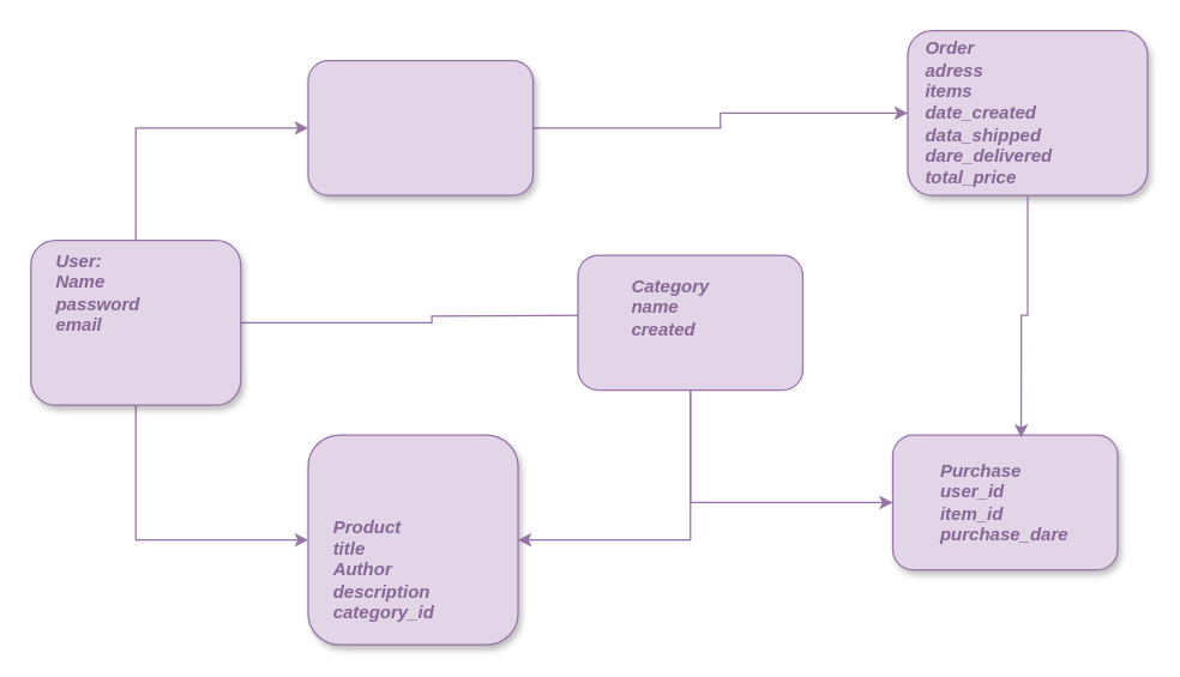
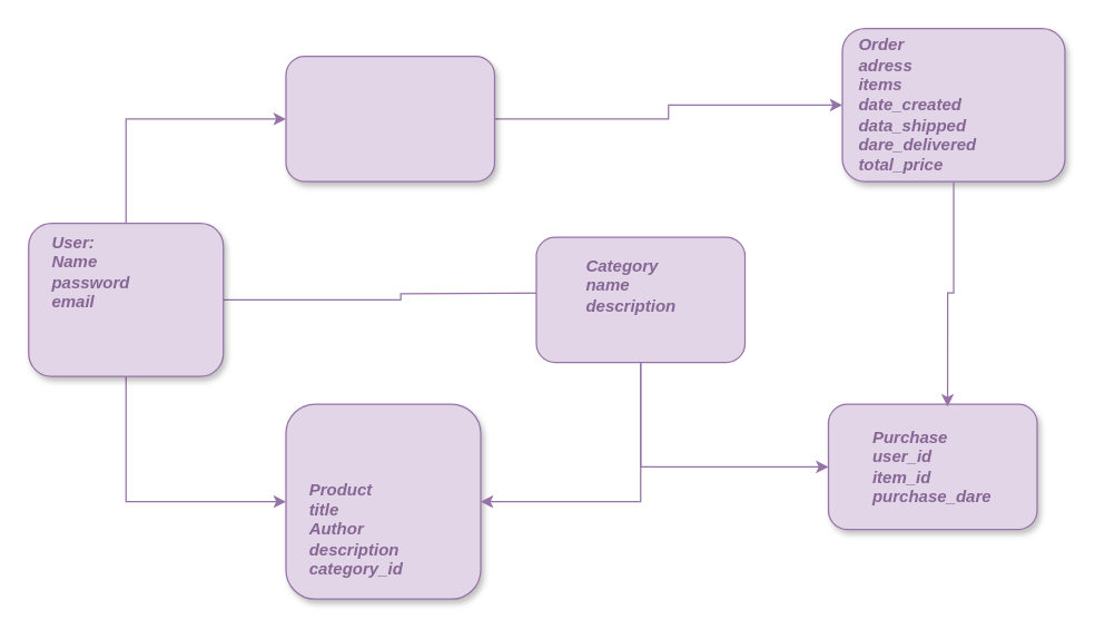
  <mxCell id="0" />
  <mxCell id="1" parent="0" />
  <mxCell id="2" style="edgeStyle=orthogonalEdgeStyle;rounded=0;orthogonalLoop=1;jettySize=auto;html=1;exitX=0.5;exitY=1;exitDx=0;exitDy=0;entryX=0;entryY=0.5;entryDx=0;entryDy=0;fillColor=#e1d5e7;strokeColor=#9673a6;" edge="1" parent="1" source="5" target="8"><mxGeometry relative="1" as="geometry" /></mxCell>
  <mxCell id="3" style="edgeStyle=orthogonalEdgeStyle;rounded=0;orthogonalLoop=1;jettySize=auto;html=1;exitX=0.5;exitY=0;exitDx=0;exitDy=0;entryX=0;entryY=0.5;entryDx=0;entryDy=0;fillColor=#e1d5e7;strokeColor=#9673a6;" edge="1" parent="1" source="5" target="7"><mxGeometry relative="1" as="geometry" /></mxCell>
  <mxCell id="4" style="edgeStyle=orthogonalEdgeStyle;rounded=0;orthogonalLoop=1;jettySize=auto;html=1;exitX=1;exitY=0.5;exitDx=0;exitDy=0;fillColor=#e1d5e7;strokeColor=#9673a6;" edge="1" parent="1" source="5"><mxGeometry relative="1" as="geometry"><mxPoint x="415" y="210" as="targetPoint" /></mxGeometry></mxCell>
  <mxCell id="5" value="" style="rounded=1;whiteSpace=wrap;html=1;fillColor=#e1d5e7;strokeColor=#9673a6;shadow=1;" vertex="1" parent="1"><mxGeometry x="20" y="160" width="140" height="110" as="geometry" /></mxCell>
  <mxCell id="6" style="edgeStyle=orthogonalEdgeStyle;rounded=0;orthogonalLoop=1;jettySize=auto;html=1;exitX=1;exitY=0.5;exitDx=0;exitDy=0;entryX=0;entryY=0.5;entryDx=0;entryDy=0;fillColor=#e1d5e7;strokeColor=#9673a6;" edge="1" parent="1" source="7" target="9"><mxGeometry relative="1" as="geometry" /></mxCell>
  <mxCell id="7" value="" style="rounded=1;whiteSpace=wrap;html=1;fillColor=#e1d5e7;strokeColor=#9673a6;shadow=1;" vertex="1" parent="1"><mxGeometry x="205" y="40" width="150" height="90" as="geometry" /></mxCell>
  <mxCell id="8" value="" style="rounded=1;whiteSpace=wrap;html=1;fillColor=#e1d5e7;strokeColor=#9673a6;shadow=1;" vertex="1" parent="1"><mxGeometry x="205" y="290" width="140" height="140" as="geometry" /></mxCell>
  <mxCell id="9" value="" style="rounded=1;whiteSpace=wrap;html=1;fillColor=#e1d5e7;strokeColor=#9673a6;shadow=1;" vertex="1" parent="1"><mxGeometry x="605" y="20" width="160" height="110" as="geometry" /></mxCell>
  <mxCell id="10" style="edgeStyle=orthogonalEdgeStyle;rounded=0;orthogonalLoop=1;jettySize=auto;html=1;exitX=0.5;exitY=1;exitDx=0;exitDy=0;entryX=1;entryY=0.5;entryDx=0;entryDy=0;fillColor=#e1d5e7;strokeColor=#9673a6;" edge="1" parent="1" source="12" target="8"><mxGeometry relative="1" as="geometry" /></mxCell>
  <mxCell id="11" style="edgeStyle=orthogonalEdgeStyle;rounded=0;orthogonalLoop=1;jettySize=auto;html=1;exitX=0.5;exitY=1;exitDx=0;exitDy=0;entryX=0;entryY=0.5;entryDx=0;entryDy=0;fillColor=#e1d5e7;strokeColor=#9673a6;" edge="1" parent="1" source="12" target="13"><mxGeometry relative="1" as="geometry" /></mxCell>
  <mxCell id="12" value="" style="rounded=1;whiteSpace=wrap;html=1;fillColor=#e1d5e7;strokeColor=#9673a6;glass=0;" vertex="1" parent="1"><mxGeometry x="385" y="170" width="150" height="90" as="geometry" /></mxCell>
  <mxCell id="13" value="" style="rounded=1;whiteSpace=wrap;html=1;fillColor=#e1d5e7;strokeColor=#9673a6;shadow=1;" vertex="1" parent="1"><mxGeometry x="595" y="290" width="150" height="90" as="geometry" /></mxCell>
  <mxCell id="14" style="edgeStyle=orthogonalEdgeStyle;rounded=0;orthogonalLoop=1;jettySize=auto;html=1;exitX=0.5;exitY=1;exitDx=0;exitDy=0;entryX=0.571;entryY=0.02;entryDx=0;entryDy=0;entryPerimeter=0;fillColor=#e1d5e7;strokeColor=#9673a6;" edge="1" parent="1" source="9" target="13"><mxGeometry relative="1" as="geometry" /></mxCell>
  <mxCell id="15" value="User:&lt;br&gt;Name&amp;nbsp;&lt;br&gt;password&amp;nbsp;&lt;br&gt;email" style="text;html=1;align=left;verticalAlign=middle;whiteSpace=wrap;rounded=0;shadow=0;fontColor=#866694;fontStyle=3" vertex="1" parent="1"><mxGeometry x="35" y="180" width="110" height="30" as="geometry" /></mxCell>
  <mxCell id="16" value="Product &lt;br&gt;title&lt;br&gt;Author&amp;nbsp;&lt;br&gt;description&lt;br&gt;category_id" style="text;html=1;strokeColor=none;fillColor=none;align=left;verticalAlign=middle;whiteSpace=wrap;rounded=0;fontStyle=3;fontColor=#866694;fontFamily=Helvetica;" vertex="1" parent="1"><mxGeometry x="220" y="335" width="120" height="90" as="geometry" /></mxCell>
- <mxCell id="17" value="Category&lt;br&gt;name&lt;br&gt;created" style="text;html=1;strokeColor=none;fillColor=none;align=left;verticalAlign=middle;whiteSpace=wrap;rounded=0;fontColor=#866694;fontStyle=3" vertex="1" parent="1"><mxGeometry x="419" y="190" width="60" height="30" as="geometry" /></mxCell>
+ <mxCell id="17" value="Category&lt;br&gt;name&lt;br&gt;description" style="text;html=1;strokeColor=none;fillColor=none;align=left;verticalAlign=middle;whiteSpace=wrap;rounded=0;fontColor=#866694;fontStyle=3" vertex="1" parent="1"><mxGeometry x="419" y="190" width="60" height="30" as="geometry" /></mxCell>
  <mxCell id="18" value="Order&lt;br&gt;adress&lt;br&gt;items&lt;br&gt;date_created&lt;br&gt;data_shipped&lt;br&gt;dare_delivered&lt;br&gt;total_price&lt;br&gt;" style="text;html=1;strokeColor=none;fillColor=none;align=left;verticalAlign=middle;whiteSpace=wrap;rounded=0;fontColor=#866694;fontStyle=3" vertex="1" parent="1"><mxGeometry x="615" y="60" width="60" height="30" as="geometry" /></mxCell>
  <mxCell id="19" style="edgeStyle=orthogonalEdgeStyle;rounded=0;orthogonalLoop=1;jettySize=auto;html=1;exitX=0.5;exitY=1;exitDx=0;exitDy=0;" edge="1" parent="1" source="18" target="18"><mxGeometry relative="1" as="geometry" /></mxCell>
  <mxCell id="20" value="Purchase&amp;nbsp;&lt;br&gt;user_id&lt;br&gt;item_id&lt;br&gt;purchase_dare" style="text;html=1;strokeColor=none;fillColor=none;align=left;verticalAlign=middle;whiteSpace=wrap;rounded=0;fontColor=#866694;fontStyle=3" vertex="1" parent="1"><mxGeometry x="625" y="320" width="60" height="30" as="geometry" /></mxCell>
